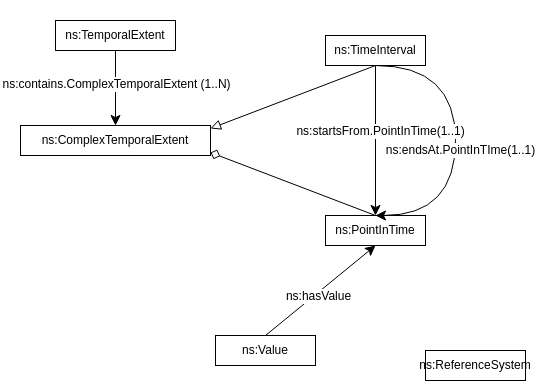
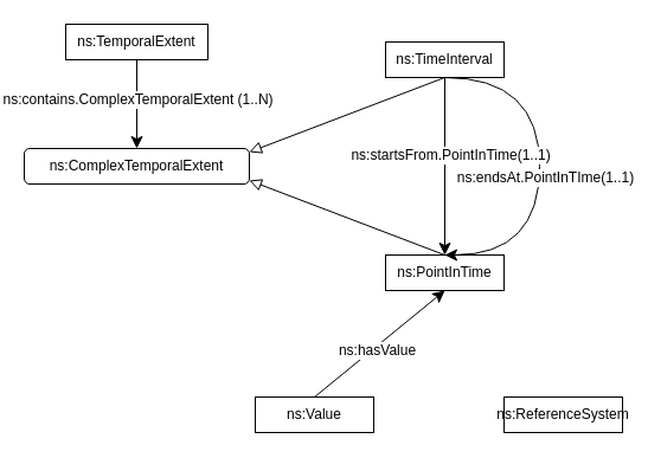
  <mxCell id="0" />
  <mxCell id="1" parent="0" />
- <mxCell id="2" value="ns:ComplexTemporalExtent" style="rounded=0;whiteSpace=wrap;html=1;snapToPoint=1;points=[[0.1,0],[0.2,0],[0.3,0],[0.4,0],[0.5,0],[0.6,0],[0.7,0],[0.8,0],[0.9,0],[0,0.1],[0,0.3],[0,0.5],[0,0.7],[0,0.9],[0.1,1],[0.2,1],[0.3,1],[0.4,1],[0.5,1],[0.6,1],[0.7,1],[0.8,1],[0.9,1],[1,0.1],[1,0.3],[1,0.5],[1,0.7],[1,0.9]];" vertex="1" parent="1"><mxGeometry x="20" y="125" width="190" height="30" as="geometry" /></mxCell>
+ <mxCell id="2" value="ns:ComplexTemporalExtent" style="whiteSpace=wrap;html=1;snapToPoint=1;points=[[0.1,0],[0.2,0],[0.3,0],[0.4,0],[0.5,0],[0.6,0],[0.7,0],[0.8,0],[0.9,0],[0,0.1],[0,0.3],[0,0.5],[0,0.7],[0,0.9],[0.1,1],[0.2,1],[0.3,1],[0.4,1],[0.5,1],[0.6,1],[0.7,1],[0.8,1],[0.9,1],[1,0.1],[1,0.3],[1,0.5],[1,0.7],[1,0.9]];rounded=1;" vertex="1" parent="1"><mxGeometry x="20" y="125" width="190" height="30" as="geometry" /></mxCell>
  <mxCell id="3" value="ns:TemporalExtent" style="rounded=0;whiteSpace=wrap;html=1;snapToPoint=1;points=[[0.1,0],[0.2,0],[0.3,0],[0.4,0],[0.5,0],[0.6,0],[0.7,0],[0.8,0],[0.9,0],[0,0.1],[0,0.3],[0,0.5],[0,0.7],[0,0.9],[0.1,1],[0.2,1],[0.3,1],[0.4,1],[0.5,1],[0.6,1],[0.7,1],[0.8,1],[0.9,1],[1,0.1],[1,0.3],[1,0.5],[1,0.7],[1,0.9]];" vertex="1" parent="1"><mxGeometry x="55" y="20" width="120" height="30" as="geometry" /></mxCell>
  <mxCell id="4" value="" style="endArrow=classic;html=1;exitX=0.5;exitY=1;exitDx=0;exitDy=0;entryX=0.5;entryY=0;entryDx=0;entryDy=0;endSize=8;arcSize=0;" edge="1" source="3" target="2" parent="1"><mxGeometry width="50" height="50" relative="1" as="geometry"><mxPoint x="35" y="63.33" as="sourcePoint" /><mxPoint x="247" y="63.33" as="targetPoint" /></mxGeometry></mxCell>
  <mxCell id="5" value="&lt;div&gt;ns:contains.ComplexTemporalExtent (1..N)&lt;/div&gt;" style="text;html=1;align=center;verticalAlign=middle;resizable=0;points=[];labelBackgroundColor=#ffffff;" vertex="1" connectable="0" parent="4"><mxGeometry x="-0.127" relative="1" as="geometry"><mxPoint as="offset" /></mxGeometry></mxCell>
  <mxCell id="6" value="" style="endArrow=block;html=1;fontColor=#000099;exitX=0.5;exitY=1;exitDx=0;exitDy=0;endFill=0;entryX=1;entryY=0.1;entryDx=0;entryDy=0;endSize=8;arcSize=0;" edge="1" source="8" target="2" parent="1"><mxGeometry width="50" height="50" relative="1" as="geometry"><mxPoint x="130" y="35" as="sourcePoint" /><mxPoint x="288" y="35" as="targetPoint" /></mxGeometry></mxCell>
  <mxCell id="7" value="ns:PointInTime" style="rounded=0;whiteSpace=wrap;html=1;snapToPoint=1;points=[[0.1,0],[0.2,0],[0.3,0],[0.4,0],[0.5,0],[0.6,0],[0.7,0],[0.8,0],[0.9,0],[0,0.1],[0,0.3],[0,0.5],[0,0.7],[0,0.9],[0.1,1],[0.2,1],[0.3,1],[0.4,1],[0.5,1],[0.6,1],[0.7,1],[0.8,1],[0.9,1],[1,0.1],[1,0.3],[1,0.5],[1,0.7],[1,0.9]];" vertex="1" parent="1"><mxGeometry x="325" y="215" width="100" height="30" as="geometry" /></mxCell>
  <mxCell id="8" value="ns:TimeInterval" style="rounded=0;whiteSpace=wrap;html=1;snapToPoint=1;points=[[0.1,0],[0.2,0],[0.3,0],[0.4,0],[0.5,0],[0.6,0],[0.7,0],[0.8,0],[0.9,0],[0,0.1],[0,0.3],[0,0.5],[0,0.7],[0,0.9],[0.1,1],[0.2,1],[0.3,1],[0.4,1],[0.5,1],[0.6,1],[0.7,1],[0.8,1],[0.9,1],[1,0.1],[1,0.3],[1,0.5],[1,0.7],[1,0.9]];" vertex="1" parent="1"><mxGeometry x="325" y="35" width="100" height="30" as="geometry" /></mxCell>
- <mxCell id="9" value="" style="endArrow=diamond;html=1;fontColor=#000099;exitX=0.5;exitY=0;exitDx=0;exitDy=0;endFill=0;entryX=1;entryY=0.9;entryDx=0;entryDy=0;endSize=8;arcSize=0;" edge="1" parent="1" source="7" target="2"><mxGeometry width="50" height="50" relative="1" as="geometry"><mxPoint x="385" y="75" as="sourcePoint" /><mxPoint x="220" y="138" as="targetPoint" /></mxGeometry></mxCell>
+ <mxCell id="9" value="" style="endArrow=block;html=1;fontColor=#000099;exitX=0.5;exitY=0;exitDx=0;exitDy=0;endFill=0;entryX=1;entryY=0.9;entryDx=0;entryDy=0;endSize=8;arcSize=0;" edge="1" parent="1" source="7" target="2"><mxGeometry width="50" height="50" relative="1" as="geometry"><mxPoint x="385" y="75" as="sourcePoint" /><mxPoint x="220" y="138" as="targetPoint" /></mxGeometry></mxCell>
  <mxCell id="10" value="" style="endArrow=classic;html=1;exitX=0.5;exitY=1;exitDx=0;exitDy=0;entryX=0.5;entryY=0;entryDx=0;entryDy=0;endSize=8;arcSize=0;edgeStyle=orthogonalEdgeStyle;curved=1;" edge="1" source="8" target="7" parent="1"><mxGeometry width="50" height="50" relative="1" as="geometry"><mxPoint x="378.57" y="65" as="sourcePoint" /><mxPoint x="378.57" y="215" as="targetPoint" /><Array as="points"><mxPoint x="455" y="65" /><mxPoint x="455" y="215" /></Array></mxGeometry></mxCell>
  <mxCell id="11" value="&lt;div&gt;ns:endsAt.PointInTIme(1..1)&lt;/div&gt;" style="text;html=1;align=center;verticalAlign=middle;resizable=0;points=[];labelBackgroundColor=#ffffff;" vertex="1" connectable="0" parent="10"><mxGeometry x="-0.127" relative="1" as="geometry"><mxPoint x="4" y="29" as="offset" /></mxGeometry></mxCell>
  <mxCell id="12" value="" style="endArrow=classic;html=1;exitX=0.5;exitY=1;exitDx=0;exitDy=0;endSize=8;arcSize=0;edgeStyle=orthogonalEdgeStyle;curved=1;" edge="1" parent="1" source="8"><mxGeometry width="50" height="50" relative="1" as="geometry"><mxPoint x="185" y="390" as="sourcePoint" /><mxPoint x="375" y="215" as="targetPoint" /><Array as="points"><mxPoint x="375" y="135" /><mxPoint x="375" y="135" /></Array></mxGeometry></mxCell>
  <mxCell id="13" value="&lt;div&gt;ns:startsFrom.PointInTime(1..1)&lt;/div&gt;" style="text;html=1;align=center;verticalAlign=middle;resizable=0;points=[];labelBackgroundColor=#ffffff;" vertex="1" connectable="0" parent="12"><mxGeometry x="-0.127" relative="1" as="geometry"><mxPoint x="4.17" as="offset" /></mxGeometry></mxCell>
- <mxCell id="14" value="ns:ReferenceSystem" style="rounded=0;whiteSpace=wrap;html=1;snapToPoint=1;points=[[0.1,0],[0.2,0],[0.3,0],[0.4,0],[0.5,0],[0.6,0],[0.7,0],[0.8,0],[0.9,0],[0,0.1],[0,0.3],[0,0.5],[0,0.7],[0,0.9],[0.1,1],[0.2,1],[0.3,1],[0.4,1],[0.5,1],[0.6,1],[0.7,1],[0.8,1],[0.9,1],[1,0.1],[1,0.3],[1,0.5],[1,0.7],[1,0.9]];" vertex="1" parent="1"><mxGeometry x="425" y="350" width="100" height="30" as="geometry" /></mxCell>
+ <mxCell id="14" value="ns:ReferenceSystem" style="rounded=0;whiteSpace=wrap;html=1;snapToPoint=1;points=[[0.1,0],[0.2,0],[0.3,0],[0.4,0],[0.5,0],[0.6,0],[0.7,0],[0.8,0],[0.9,0],[0,0.1],[0,0.3],[0,0.5],[0,0.7],[0,0.9],[0.1,1],[0.2,1],[0.3,1],[0.4,1],[0.5,1],[0.6,1],[0.7,1],[0.8,1],[0.9,1],[1,0.1],[1,0.3],[1,0.5],[1,0.7],[1,0.9]];" vertex="1" parent="1"><mxGeometry x="425" y="335" width="100" height="30" as="geometry" /></mxCell>
  <mxCell id="15" value="ns:Value" style="rounded=0;whiteSpace=wrap;html=1;snapToPoint=1;points=[[0.1,0],[0.2,0],[0.3,0],[0.4,0],[0.5,0],[0.6,0],[0.7,0],[0.8,0],[0.9,0],[0,0.1],[0,0.3],[0,0.5],[0,0.7],[0,0.9],[0.1,1],[0.2,1],[0.3,1],[0.4,1],[0.5,1],[0.6,1],[0.7,1],[0.8,1],[0.9,1],[1,0.1],[1,0.3],[1,0.5],[1,0.7],[1,0.9]];" vertex="1" parent="1"><mxGeometry x="215" y="335" width="100" height="30" as="geometry" /></mxCell>
  <mxCell id="16" value="" style="endArrow=classic;html=1;exitX=0.5;exitY=0;exitDx=0;exitDy=0;entryX=0.5;entryY=1;entryDx=0;entryDy=0;endSize=8;arcSize=0;" edge="1" source="15" target="7" parent="1"><mxGeometry width="50" height="50" relative="1" as="geometry"><mxPoint x="155" y="423.33" as="sourcePoint" /><mxPoint x="367" y="423.33" as="targetPoint" /></mxGeometry></mxCell>
  <mxCell id="17" value="&lt;div&gt;ns:hasValue&lt;/div&gt;" style="text;html=1;align=center;verticalAlign=middle;resizable=0;points=[];labelBackgroundColor=#ffffff;" vertex="1" connectable="0" parent="16"><mxGeometry x="-0.127" relative="1" as="geometry"><mxPoint x="4.17" as="offset" /></mxGeometry></mxCell>
